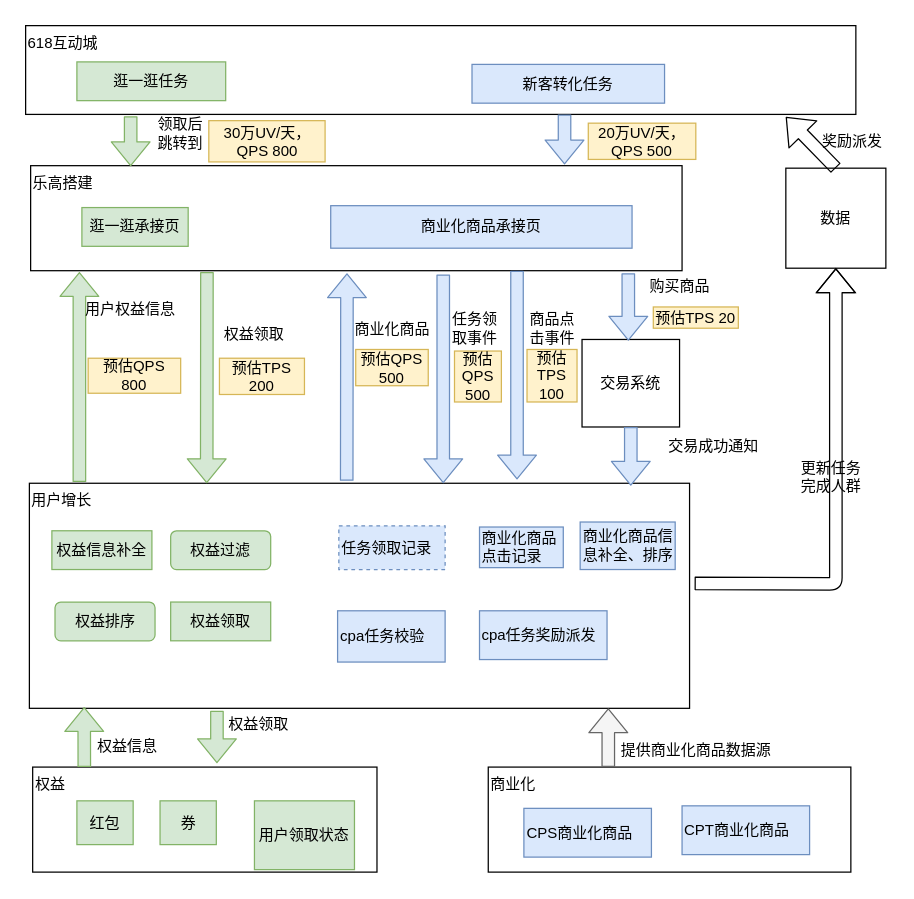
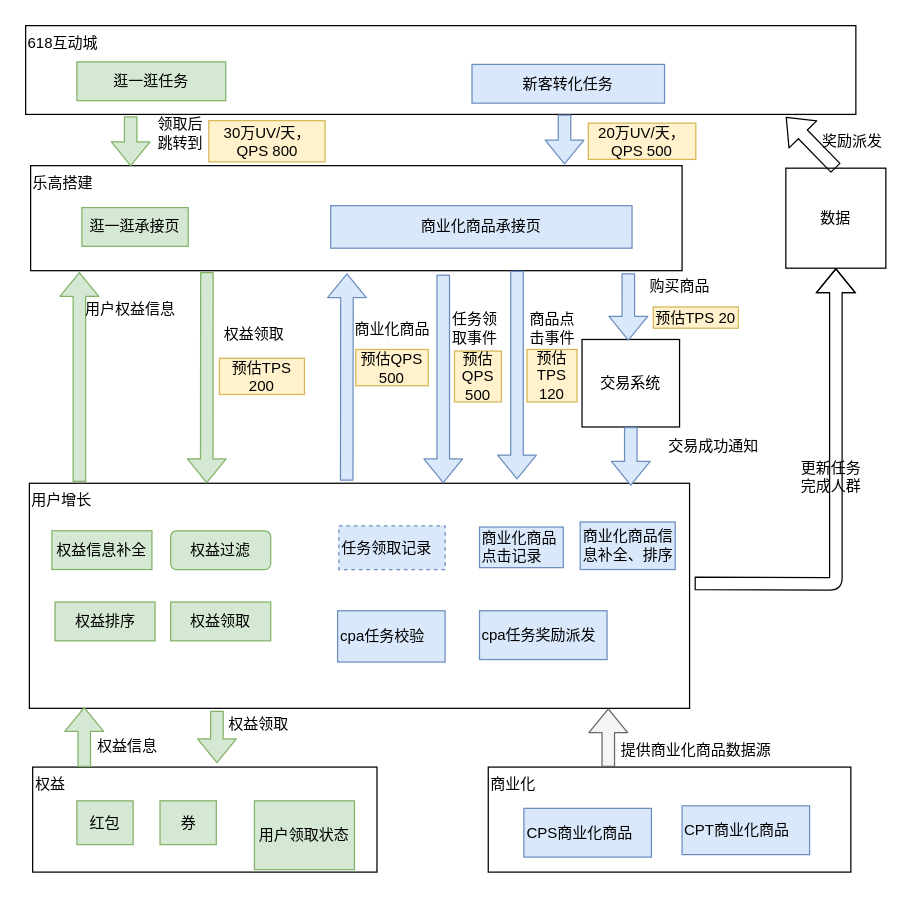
  <mxCell id="0" />
  <mxCell id="1" parent="0" />
  <mxCell id="2" value="&lt;div&gt;&lt;span&gt;618互动城&lt;/span&gt;&lt;/div&gt;" style="rounded=0;whiteSpace=wrap;html=1;align=left;verticalAlign=top;" parent="1" vertex="1"><mxGeometry x="20" y="20" width="664" height="71" as="geometry" /></mxCell>
  <mxCell id="3" value="乐高搭建" style="rounded=0;whiteSpace=wrap;html=1;align=left;verticalAlign=top;" parent="1" vertex="1"><mxGeometry x="24" y="132" width="521" height="84" as="geometry" /></mxCell>
  <mxCell id="4" value="用户增长" style="rounded=0;whiteSpace=wrap;html=1;verticalAlign=top;align=left;" parent="1" vertex="1"><mxGeometry x="23" y="386" width="528" height="180" as="geometry" /></mxCell>
  <mxCell id="5" value="逛一逛任务" style="rounded=0;whiteSpace=wrap;html=1;fillColor=#d5e8d4;strokeColor=#82b366;" parent="1" vertex="1"><mxGeometry x="61" y="49" width="119" height="31" as="geometry" /></mxCell>
  <mxCell id="6" value="新客转化任务" style="rounded=0;whiteSpace=wrap;html=1;fillColor=#dae8fc;strokeColor=#6c8ebf;" parent="1" vertex="1"><mxGeometry x="377" y="51" width="154" height="31" as="geometry" /></mxCell>
  <mxCell id="7" value="逛一逛承接页" style="rounded=0;whiteSpace=wrap;html=1;fillColor=#d5e8d4;strokeColor=#82b366;" parent="1" vertex="1"><mxGeometry x="65" y="165.5" width="85" height="31" as="geometry" /></mxCell>
  <mxCell id="8" value="商业化商品承接页" style="rounded=0;whiteSpace=wrap;html=1;fillColor=#dae8fc;strokeColor=#6c8ebf;" parent="1" vertex="1"><mxGeometry x="264" y="164" width="241" height="34" as="geometry" /></mxCell>
  <mxCell id="9" value="任务领取记录" style="rounded=0;whiteSpace=wrap;html=1;align=left;fillColor=#dae8fc;strokeColor=#6c8ebf;dashed=1;" parent="1" vertex="1"><mxGeometry x="270.5" y="420" width="85" height="35" as="geometry" /></mxCell>
  <mxCell id="10" value="商业化商品点击记录" style="rounded=0;whiteSpace=wrap;html=1;align=left;fillColor=#dae8fc;strokeColor=#6c8ebf;" parent="1" vertex="1"><mxGeometry x="383" y="421" width="67" height="32.5" as="geometry" /></mxCell>
  <mxCell id="11" value="商业化商品信息补全、排序" style="rounded=0;whiteSpace=wrap;html=1;align=left;fillColor=#dae8fc;strokeColor=#6c8ebf;" parent="1" vertex="1"><mxGeometry x="463.5" y="417" width="76" height="38" as="geometry" /></mxCell>
  <mxCell id="12" value="商业化" style="rounded=0;whiteSpace=wrap;html=1;align=left;verticalAlign=top;" parent="1" vertex="1"><mxGeometry x="390" y="613" width="290" height="84" as="geometry" /></mxCell>
  <mxCell id="13" value="cpa任务校验" style="rounded=0;whiteSpace=wrap;html=1;align=left;fillColor=#dae8fc;strokeColor=#6c8ebf;" parent="1" vertex="1"><mxGeometry x="269.5" y="488" width="86" height="41" as="geometry" /></mxCell>
  <mxCell id="14" value="cpa任务奖励派发" style="rounded=0;whiteSpace=wrap;html=1;align=left;fillColor=#dae8fc;strokeColor=#6c8ebf;" parent="1" vertex="1"><mxGeometry x="383" y="488" width="102" height="39" as="geometry" /></mxCell>
  <mxCell id="15" value="CPS商业化商品" style="rounded=0;whiteSpace=wrap;html=1;align=left;fillColor=#dae8fc;strokeColor=#6c8ebf;" parent="1" vertex="1"><mxGeometry x="418.5" y="646" width="102" height="39" as="geometry" /></mxCell>
  <mxCell id="16" value="CPT商业化商品" style="rounded=0;whiteSpace=wrap;html=1;align=left;fillColor=#dae8fc;strokeColor=#6c8ebf;" parent="1" vertex="1"><mxGeometry x="545" y="644" width="102" height="39" as="geometry" /></mxCell>
  <mxCell id="17" value="" style="shape=flexArrow;endArrow=classic;html=1;fillColor=#d5e8d4;strokeColor=#82b366;" parent="1" edge="1"><mxGeometry width="50" height="50" relative="1" as="geometry"><mxPoint x="104" y="92.5" as="sourcePoint" /><mxPoint x="104" y="132.5" as="targetPoint" /></mxGeometry></mxCell>
  <mxCell id="18" value="领取后跳转到" style="text;html=1;strokeColor=none;fillColor=none;align=center;verticalAlign=middle;whiteSpace=wrap;rounded=0;" parent="1" vertex="1"><mxGeometry x="123.5" y="96" width="40" height="20" as="geometry" /></mxCell>
  <mxCell id="19" value="" style="shape=flexArrow;endArrow=classic;html=1;fillColor=#dae8fc;strokeColor=#6c8ebf;" parent="1" edge="1"><mxGeometry width="50" height="50" relative="1" as="geometry"><mxPoint x="354" y="219" as="sourcePoint" /><mxPoint x="354" y="386" as="targetPoint" /></mxGeometry></mxCell>
  <mxCell id="20" value="交易系统" style="rounded=0;whiteSpace=wrap;html=1;align=center;" parent="1" vertex="1"><mxGeometry x="465" y="271" width="78" height="70" as="geometry" /></mxCell>
  <mxCell id="21" value="" style="shape=flexArrow;endArrow=classic;html=1;entryX=0.385;entryY=0.014;entryDx=0;entryDy=0;entryPerimeter=0;fillColor=#dae8fc;strokeColor=#6c8ebf;" parent="1" edge="1"><mxGeometry width="50" height="50" relative="1" as="geometry"><mxPoint x="502" y="218" as="sourcePoint" /><mxPoint x="502.03" y="271.98" as="targetPoint" /></mxGeometry></mxCell>
  <mxCell id="22" value="" style="shape=flexArrow;endArrow=classic;html=1;exitX=0.5;exitY=1;exitDx=0;exitDy=0;fillColor=#dae8fc;strokeColor=#6c8ebf;" parent="1" edge="1" source="20"><mxGeometry width="50" height="50" relative="1" as="geometry"><mxPoint x="497.5" y="348" as="sourcePoint" /><mxPoint x="504" y="388" as="targetPoint" /></mxGeometry></mxCell>
  <mxCell id="23" value="购买商品" style="text;html=1;strokeColor=none;fillColor=none;align=center;verticalAlign=middle;whiteSpace=wrap;rounded=0;" parent="1" vertex="1"><mxGeometry x="513" y="219" width="61" height="19" as="geometry" /></mxCell>
  <mxCell id="24" value="交易成功通知" style="text;html=1;strokeColor=none;fillColor=none;align=center;verticalAlign=middle;whiteSpace=wrap;rounded=0;" parent="1" vertex="1"><mxGeometry x="527" y="345" width="87" height="23" as="geometry" /></mxCell>
  <mxCell id="25" value="商品点击事件" style="text;html=1;strokeColor=none;fillColor=none;align=center;verticalAlign=middle;whiteSpace=wrap;rounded=0;" parent="1" vertex="1"><mxGeometry x="418.5" y="247" width="45" height="30" as="geometry" /></mxCell>
  <mxCell id="26" value="" style="shape=flexArrow;endArrow=classic;html=1;fillColor=#f5f5f5;strokeColor=#666666;" parent="1" edge="1"><mxGeometry width="50" height="50" relative="1" as="geometry"><mxPoint x="486" y="613" as="sourcePoint" /><mxPoint x="486" y="566" as="targetPoint" /></mxGeometry></mxCell>
  <mxCell id="27" value="" style="shape=flexArrow;endArrow=classic;html=1;fillColor=#d5e8d4;strokeColor=#82b366;" parent="1" edge="1"><mxGeometry width="50" height="50" relative="1" as="geometry"><mxPoint x="63" y="385" as="sourcePoint" /><mxPoint x="63" y="217" as="targetPoint" /></mxGeometry></mxCell>
  <mxCell id="28" value="任务领取事件" style="text;html=1;strokeColor=none;fillColor=none;align=center;verticalAlign=middle;whiteSpace=wrap;rounded=0;" parent="1" vertex="1"><mxGeometry x="356.63" y="252" width="45" height="20" as="geometry" /></mxCell>
  <mxCell id="29" value="提供商业化商品数据源" style="text;html=1;strokeColor=none;fillColor=none;align=center;verticalAlign=middle;whiteSpace=wrap;rounded=0;" parent="1" vertex="1"><mxGeometry x="492.5" y="587" width="127" height="26" as="geometry" /></mxCell>
  <mxCell id="30" value="数据" style="whiteSpace=wrap;html=1;aspect=fixed;rounded=0;align=center;" parent="1" vertex="1"><mxGeometry x="628" y="134" width="80" height="80" as="geometry" /></mxCell>
  <mxCell id="31" value="" style="shape=flexArrow;endArrow=classic;html=1;entryX=0.5;entryY=1;entryDx=0;entryDy=0;edgeStyle=orthogonalEdgeStyle;" parent="1" target="30" edge="1"><mxGeometry width="50" height="50" relative="1" as="geometry"><mxPoint x="555" y="466" as="sourcePoint" /><mxPoint x="650" y="411" as="targetPoint" /></mxGeometry></mxCell>
  <mxCell id="32" value="" style="shape=flexArrow;endArrow=classic;html=1;exitX=0.5;exitY=0;exitDx=0;exitDy=0;" parent="1" source="30" edge="1"><mxGeometry width="50" height="50" relative="1" as="geometry"><mxPoint x="690" y="183" as="sourcePoint" /><mxPoint x="628" y="93" as="targetPoint" /></mxGeometry></mxCell>
  <mxCell id="33" value="更新任务完成人群" style="text;html=1;strokeColor=none;fillColor=none;align=center;verticalAlign=middle;whiteSpace=wrap;rounded=0;" parent="1" vertex="1"><mxGeometry x="635" y="362" width="59" height="37" as="geometry" /></mxCell>
  <mxCell id="34" value="奖励派发" style="text;html=1;strokeColor=none;fillColor=none;align=center;verticalAlign=middle;whiteSpace=wrap;rounded=0;" parent="1" vertex="1"><mxGeometry x="654" y="103" width="55" height="19" as="geometry" /></mxCell>
- <mxCell id="35" value="预估TPS 100" style="text;html=1;strokeColor=#d6b656;fillColor=#fff2cc;align=center;verticalAlign=middle;whiteSpace=wrap;rounded=0;" vertex="1" parent="1"><mxGeometry x="421" y="279" width="40" height="42" as="geometry" /></mxCell>
+ <mxCell id="35" value="预估TPS 120" style="text;html=1;strokeColor=#d6b656;fillColor=#fff2cc;align=center;verticalAlign=middle;whiteSpace=wrap;rounded=0;" vertex="1" parent="1"><mxGeometry x="421" y="279" width="40" height="42" as="geometry" /></mxCell>
  <mxCell id="36" value="预估QPS 500" style="text;html=1;strokeColor=#d6b656;fillColor=#fff2cc;align=center;verticalAlign=middle;whiteSpace=wrap;rounded=0;" vertex="1" parent="1"><mxGeometry x="284" y="279" width="58" height="29" as="geometry" /></mxCell>
  <mxCell id="37" value="30万UV/天，QPS 800" style="text;html=1;strokeColor=#d6b656;fillColor=#fff2cc;align=center;verticalAlign=middle;whiteSpace=wrap;rounded=0;" vertex="1" parent="1"><mxGeometry x="166.5" y="96" width="93" height="33" as="geometry" /></mxCell>
  <mxCell id="38" value="预估TPS 20" style="text;html=1;strokeColor=#d6b656;fillColor=#fff2cc;align=center;verticalAlign=middle;whiteSpace=wrap;rounded=0;" vertex="1" parent="1"><mxGeometry x="522" y="245" width="68" height="17" as="geometry" /></mxCell>
  <mxCell id="39" value="" style="shape=flexArrow;endArrow=classic;html=1;fillColor=#dae8fc;strokeColor=#6c8ebf;" edge="1" parent="1"><mxGeometry width="50" height="50" relative="1" as="geometry"><mxPoint x="451" y="91" as="sourcePoint" /><mxPoint x="451" y="131" as="targetPoint" /></mxGeometry></mxCell>
  <mxCell id="40" value="20万UV/天，QPS 500" style="text;html=1;strokeColor=#d6b656;fillColor=#fff2cc;align=center;verticalAlign=middle;whiteSpace=wrap;rounded=0;" vertex="1" parent="1"><mxGeometry x="470" y="98" width="86" height="29" as="geometry" /></mxCell>
  <mxCell id="41" value="用户权益信息" style="text;html=1;strokeColor=none;fillColor=none;align=center;verticalAlign=middle;whiteSpace=wrap;rounded=0;" vertex="1" parent="1"><mxGeometry x="64" y="239" width="80" height="15" as="geometry" /></mxCell>
- <mxCell id="42" value="预估QPS 800" style="rounded=0;whiteSpace=wrap;html=1;fillColor=#fff2cc;strokeColor=#d6b656;" vertex="1" parent="1"><mxGeometry x="70" y="286" width="74" height="28" as="geometry" /></mxCell>
  <mxCell id="43" value="" style="shape=flexArrow;endArrow=classic;html=1;fillColor=#dae8fc;strokeColor=#6c8ebf;" edge="1" parent="1"><mxGeometry width="50" height="50" relative="1" as="geometry"><mxPoint x="413" y="216" as="sourcePoint" /><mxPoint x="413" y="383" as="targetPoint" /></mxGeometry></mxCell>
  <mxCell id="44" value="" style="shape=flexArrow;endArrow=classic;html=1;exitX=0.475;exitY=-0.011;exitDx=0;exitDy=0;exitPerimeter=0;fillColor=#dae8fc;strokeColor=#6c8ebf;" edge="1" parent="1"><mxGeometry width="50" height="50" relative="1" as="geometry"><mxPoint x="276.8" y="384.02" as="sourcePoint" /><mxPoint x="277" y="218" as="targetPoint" /></mxGeometry></mxCell>
  <mxCell id="45" value="商业化商品" style="text;html=1;align=center;verticalAlign=middle;resizable=0;points=[];autosize=1;strokeColor=none;" vertex="1" parent="1"><mxGeometry x="278" y="254" width="70" height="18" as="geometry" /></mxCell>
  <mxCell id="46" value="预估QPS 500" style="text;html=1;strokeColor=#d6b656;fillColor=#fff2cc;align=center;verticalAlign=middle;whiteSpace=wrap;rounded=0;" vertex="1" parent="1"><mxGeometry x="363" y="280.25" width="37.5" height="40.75" as="geometry" /></mxCell>
  <mxCell id="47" value="权益" style="rounded=0;whiteSpace=wrap;html=1;align=left;verticalAlign=top;" vertex="1" parent="1"><mxGeometry x="25.63" y="613" width="275.37" height="84" as="geometry" /></mxCell>
  <mxCell id="48" value="红包" style="rounded=0;whiteSpace=wrap;html=1;fillColor=#d5e8d4;strokeColor=#82b366;" vertex="1" parent="1"><mxGeometry x="61" y="640" width="45" height="35" as="geometry" /></mxCell>
  <mxCell id="49" value="券" style="rounded=0;whiteSpace=wrap;html=1;fillColor=#d5e8d4;strokeColor=#82b366;" vertex="1" parent="1"><mxGeometry x="127.5" y="640" width="45" height="35" as="geometry" /></mxCell>
  <mxCell id="50" value="用户领取状态" style="rounded=0;whiteSpace=wrap;html=1;fillColor=#d5e8d4;strokeColor=#82b366;" vertex="1" parent="1"><mxGeometry x="203" y="640" width="80" height="55" as="geometry" /></mxCell>
  <mxCell id="51" value="" style="shape=flexArrow;endArrow=classic;html=1;entryX=0.083;entryY=0.994;entryDx=0;entryDy=0;entryPerimeter=0;exitX=0.15;exitY=0;exitDx=0;exitDy=0;exitPerimeter=0;fillColor=#d5e8d4;strokeColor=#82b366;" edge="1" parent="1" source="47" target="4"><mxGeometry width="50" height="50" relative="1" as="geometry"><mxPoint x="153.5" y="613" as="sourcePoint" /><mxPoint x="153.5" y="566" as="targetPoint" /></mxGeometry></mxCell>
  <mxCell id="52" value="权益信息" style="text;html=1;strokeColor=none;fillColor=none;align=center;verticalAlign=middle;whiteSpace=wrap;rounded=0;" vertex="1" parent="1"><mxGeometry x="70" y="584" width="62.5" height="26" as="geometry" /></mxCell>
  <mxCell id="53" value="权益信息补全" style="rounded=0;whiteSpace=wrap;html=1;fillColor=#d5e8d4;strokeColor=#82b366;" vertex="1" parent="1"><mxGeometry x="41" y="424" width="80" height="31" as="geometry" /></mxCell>
  <mxCell id="54" value="权益过滤" style="whiteSpace=wrap;html=1;fillColor=#d5e8d4;strokeColor=#82b366;rounded=1;" vertex="1" parent="1"><mxGeometry x="136" y="424" width="80" height="31" as="geometry" /></mxCell>
- <mxCell id="55" value="权益排序" style="whiteSpace=wrap;html=1;fillColor=#d5e8d4;strokeColor=#82b366;rounded=1;" vertex="1" parent="1"><mxGeometry x="43.5" y="481" width="80" height="31" as="geometry" /></mxCell>
+ <mxCell id="55" value="权益排序" style="rounded=0;whiteSpace=wrap;html=1;fillColor=#d5e8d4;strokeColor=#82b366;" vertex="1" parent="1"><mxGeometry x="43.5" y="481" width="80" height="31" as="geometry" /></mxCell>
  <mxCell id="56" value="权益领取" style="rounded=0;whiteSpace=wrap;html=1;fillColor=#d5e8d4;strokeColor=#82b366;" vertex="1" parent="1"><mxGeometry x="136" y="481" width="80" height="31" as="geometry" /></mxCell>
  <mxCell id="57" value="" style="shape=flexArrow;endArrow=classic;html=1;entryX=0.297;entryY=0;entryDx=0;entryDy=0;entryPerimeter=0;fillColor=#d5e8d4;strokeColor=#82b366;" edge="1" parent="1"><mxGeometry width="50" height="50" relative="1" as="geometry"><mxPoint x="165" y="217" as="sourcePoint" /><mxPoint x="164.816" y="386" as="targetPoint" /></mxGeometry></mxCell>
  <mxCell id="58" value="权益领取" style="text;html=1;strokeColor=none;fillColor=none;align=center;verticalAlign=middle;whiteSpace=wrap;rounded=0;" vertex="1" parent="1"><mxGeometry x="178" y="257" width="50" height="20" as="geometry" /></mxCell>
  <mxCell id="59" value="预估TPS&lt;br&gt;200" style="rounded=0;whiteSpace=wrap;html=1;fillColor=#fff2cc;strokeColor=#d6b656;" vertex="1" parent="1"><mxGeometry x="175" y="286" width="68" height="29" as="geometry" /></mxCell>
  <mxCell id="60" value="" style="shape=flexArrow;endArrow=classic;html=1;fillColor=#d5e8d4;strokeColor=#82b366;" edge="1" parent="1"><mxGeometry width="50" height="50" relative="1" as="geometry"><mxPoint x="173" y="568" as="sourcePoint" /><mxPoint x="173" y="610" as="targetPoint" /></mxGeometry></mxCell>
  <mxCell id="61" value="权益领取" style="text;html=1;strokeColor=none;fillColor=none;align=center;verticalAlign=middle;whiteSpace=wrap;rounded=0;" vertex="1" parent="1"><mxGeometry x="175" y="566" width="62.5" height="26" as="geometry" /></mxCell>
